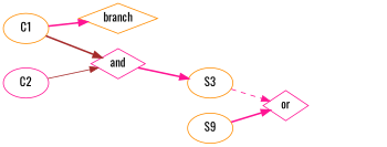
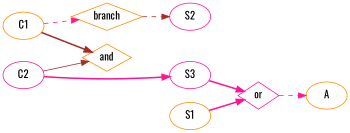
  strict digraph {
    fontname=Oswald
    rankdir=LR
    node [color=darkorange fontname=Oswald]
    edge [color=deeppink fontname=Oswald style=bold]
    n1 [label=branch shape=diamond]
-   n3 [label=S9]
+   n2 [color=deeppink label=S2]
+   n3 [label=S1]
    n4 [color=deeppink label=or shape=diamond]
-   n6 [color=deeppink label=and shape=diamond]
-   n7 [label=S3]
+   n5 [label=A]
+   n6 [label=and shape=diamond]
+   n7 [color=deeppink label=S3]
    n8 [label=C1]
    n9 [color=deeppink label=C2]
+   n1 -> n2 [color=brown style=dashed]
    n3 -> n4
-   n6 -> n7
-   n7 -> n4 [style=dashed]
-   n8 -> n1
+   n4 -> n5 [style=dashed]
+   n9 -> n7
+   n7 -> n4
+   n8 -> n1 [style=dashed]
    n8 -> n6 [color=brown]
    n9 -> n6 [color=brown style=solid]
  }
